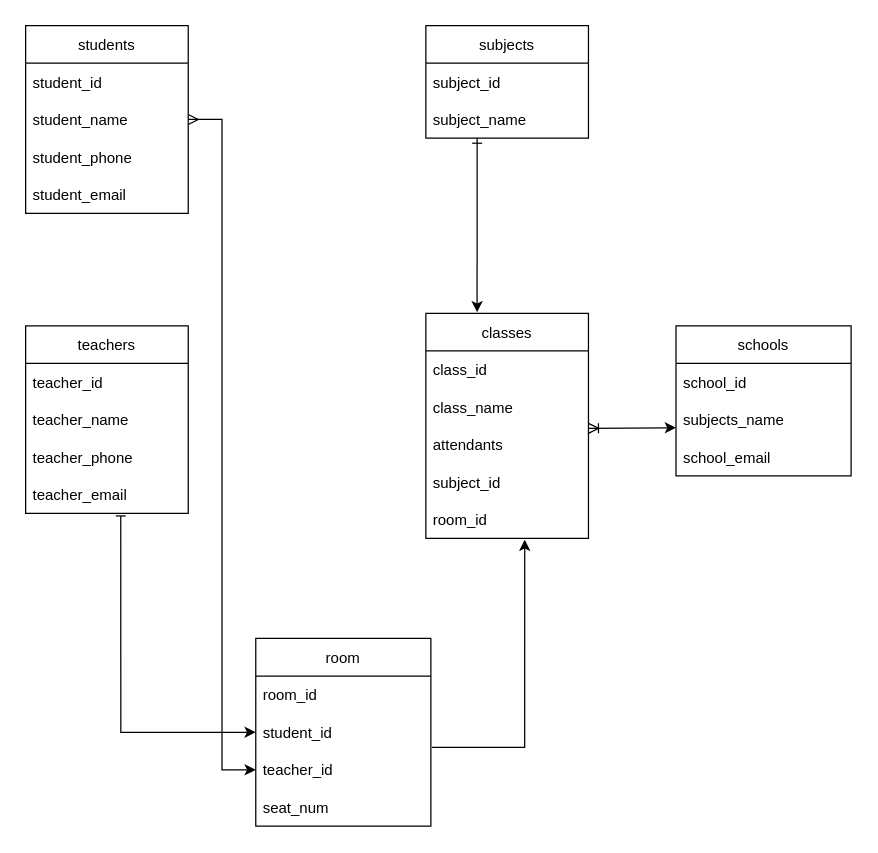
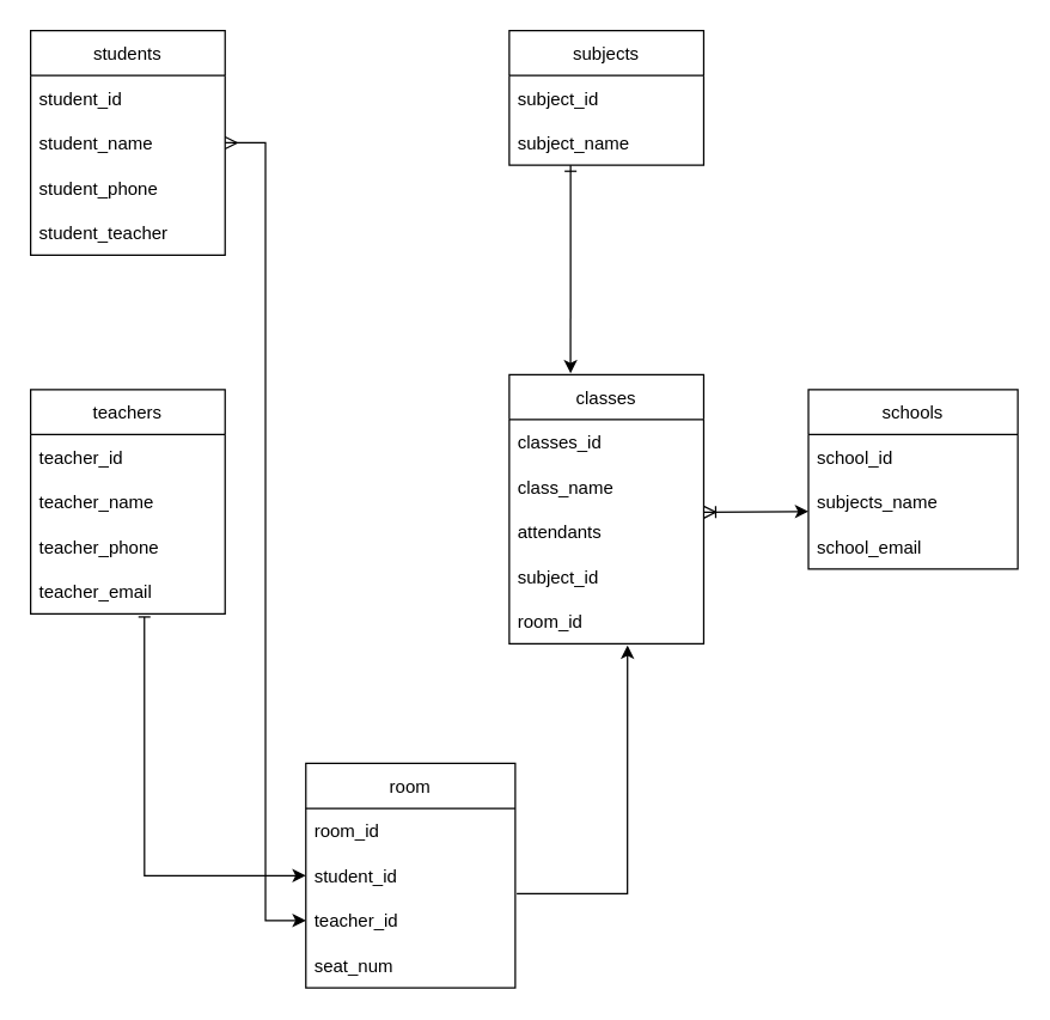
  <mxCell id="0" />
  <mxCell id="1" parent="0" />
  <mxCell id="2" value="students" style="swimlane;fontStyle=0;childLayout=stackLayout;horizontal=1;startSize=30;horizontalStack=0;resizeParent=1;resizeParentMax=0;resizeLast=0;collapsible=1;marginBottom=0;" parent="1" vertex="1"><mxGeometry x="20" y="20" width="130" height="150" as="geometry"><mxRectangle x="110" y="90" width="80" height="30" as="alternateBounds" /></mxGeometry></mxCell>
  <mxCell id="3" value="student_id" style="text;strokeColor=none;fillColor=none;align=left;verticalAlign=middle;spacingLeft=4;spacingRight=4;overflow=hidden;points=[[0,0.5],[1,0.5]];portConstraint=eastwest;rotatable=0;" parent="2" vertex="1"><mxGeometry y="30" width="130" height="30" as="geometry" /></mxCell>
  <mxCell id="4" value="student_name" style="text;strokeColor=none;fillColor=none;align=left;verticalAlign=middle;spacingLeft=4;spacingRight=4;overflow=hidden;points=[[0,0.5],[1,0.5]];portConstraint=eastwest;rotatable=0;" parent="2" vertex="1"><mxGeometry y="60" width="130" height="30" as="geometry" /></mxCell>
  <mxCell id="5" value="student_phone" style="text;strokeColor=none;fillColor=none;align=left;verticalAlign=middle;spacingLeft=4;spacingRight=4;overflow=hidden;points=[[0,0.5],[1,0.5]];portConstraint=eastwest;rotatable=0;" parent="2" vertex="1"><mxGeometry y="90" width="130" height="30" as="geometry" /></mxCell>
- <mxCell id="6" value="student_email" style="text;strokeColor=none;fillColor=none;align=left;verticalAlign=middle;spacingLeft=4;spacingRight=4;overflow=hidden;points=[[0,0.5],[1,0.5]];portConstraint=eastwest;rotatable=0;" parent="2" vertex="1"><mxGeometry y="120" width="130" height="30" as="geometry" /></mxCell>
+ <mxCell id="6" value="student_teacher" style="text;strokeColor=none;fillColor=none;align=left;verticalAlign=middle;spacingLeft=4;spacingRight=4;overflow=hidden;points=[[0,0.5],[1,0.5]];portConstraint=eastwest;rotatable=0;" parent="2" vertex="1"><mxGeometry y="120" width="130" height="30" as="geometry" /></mxCell>
  <mxCell id="7" value="subjects" style="swimlane;fontStyle=0;childLayout=stackLayout;horizontal=1;startSize=30;horizontalStack=0;resizeParent=1;resizeParentMax=0;resizeLast=0;collapsible=1;marginBottom=0;" parent="1" vertex="1"><mxGeometry x="340" y="20" width="130" height="90" as="geometry"><mxRectangle x="110" y="90" width="80" height="30" as="alternateBounds" /></mxGeometry></mxCell>
  <mxCell id="8" value="subject_id" style="text;strokeColor=none;fillColor=none;align=left;verticalAlign=middle;spacingLeft=4;spacingRight=4;overflow=hidden;points=[[0,0.5],[1,0.5]];portConstraint=eastwest;rotatable=0;" parent="7" vertex="1"><mxGeometry y="30" width="130" height="30" as="geometry" /></mxCell>
  <mxCell id="9" value="subject_name" style="text;strokeColor=none;fillColor=none;align=left;verticalAlign=middle;spacingLeft=4;spacingRight=4;overflow=hidden;points=[[0,0.5],[1,0.5]];portConstraint=eastwest;rotatable=0;" parent="7" vertex="1"><mxGeometry y="60" width="130" height="30" as="geometry" /></mxCell>
  <mxCell id="10" value="classes" style="swimlane;fontStyle=0;childLayout=stackLayout;horizontal=1;startSize=30;horizontalStack=0;resizeParent=1;resizeParentMax=0;resizeLast=0;collapsible=1;marginBottom=0;" parent="1" vertex="1"><mxGeometry x="340" y="250" width="130" height="180" as="geometry"><mxRectangle x="110" y="90" width="80" height="30" as="alternateBounds" /></mxGeometry></mxCell>
- <mxCell id="11" value="class_id" style="text;strokeColor=none;fillColor=none;align=left;verticalAlign=middle;spacingLeft=4;spacingRight=4;overflow=hidden;points=[[0,0.5],[1,0.5]];portConstraint=eastwest;rotatable=0;" parent="10" vertex="1"><mxGeometry y="30" width="130" height="30" as="geometry" /></mxCell>
+ <mxCell id="11" value="classes_id" style="text;strokeColor=none;fillColor=none;align=left;verticalAlign=middle;spacingLeft=4;spacingRight=4;overflow=hidden;points=[[0,0.5],[1,0.5]];portConstraint=eastwest;rotatable=0;" parent="10" vertex="1"><mxGeometry y="30" width="130" height="30" as="geometry" /></mxCell>
  <mxCell id="12" value="class_name" style="text;strokeColor=none;fillColor=none;align=left;verticalAlign=middle;spacingLeft=4;spacingRight=4;overflow=hidden;points=[[0,0.5],[1,0.5]];portConstraint=eastwest;rotatable=0;" parent="10" vertex="1"><mxGeometry y="60" width="130" height="30" as="geometry" /></mxCell>
  <mxCell id="13" value="attendants" style="text;strokeColor=none;fillColor=none;align=left;verticalAlign=middle;spacingLeft=4;spacingRight=4;overflow=hidden;points=[[0,0.5],[1,0.5]];portConstraint=eastwest;rotatable=0;" vertex="1" parent="10"><mxGeometry y="90" width="130" height="30" as="geometry" /></mxCell>
  <mxCell id="14" value="subject_id" style="text;strokeColor=none;fillColor=none;align=left;verticalAlign=middle;spacingLeft=4;spacingRight=4;overflow=hidden;points=[[0,0.5],[1,0.5]];portConstraint=eastwest;rotatable=0;" parent="10" vertex="1"><mxGeometry y="120" width="130" height="30" as="geometry" /></mxCell>
  <mxCell id="15" value="room_id" style="text;strokeColor=none;fillColor=none;align=left;verticalAlign=middle;spacingLeft=4;spacingRight=4;overflow=hidden;points=[[0,0.5],[1,0.5]];portConstraint=eastwest;rotatable=0;" parent="10" vertex="1"><mxGeometry y="150" width="130" height="30" as="geometry" /></mxCell>
  <mxCell id="16" value="teachers" style="swimlane;fontStyle=0;childLayout=stackLayout;horizontal=1;startSize=30;horizontalStack=0;resizeParent=1;resizeParentMax=0;resizeLast=0;collapsible=1;marginBottom=0;" parent="1" vertex="1"><mxGeometry x="20" y="260" width="130" height="150" as="geometry"><mxRectangle x="110" y="90" width="80" height="30" as="alternateBounds" /></mxGeometry></mxCell>
  <mxCell id="17" value="teacher_id" style="text;strokeColor=none;fillColor=none;align=left;verticalAlign=middle;spacingLeft=4;spacingRight=4;overflow=hidden;points=[[0,0.5],[1,0.5]];portConstraint=eastwest;rotatable=0;" parent="16" vertex="1"><mxGeometry y="30" width="130" height="30" as="geometry" /></mxCell>
  <mxCell id="18" value="teacher_name" style="text;strokeColor=none;fillColor=none;align=left;verticalAlign=middle;spacingLeft=4;spacingRight=4;overflow=hidden;points=[[0,0.5],[1,0.5]];portConstraint=eastwest;rotatable=0;" parent="16" vertex="1"><mxGeometry y="60" width="130" height="30" as="geometry" /></mxCell>
  <mxCell id="19" value="teacher_phone" style="text;strokeColor=none;fillColor=none;align=left;verticalAlign=middle;spacingLeft=4;spacingRight=4;overflow=hidden;points=[[0,0.5],[1,0.5]];portConstraint=eastwest;rotatable=0;" parent="16" vertex="1"><mxGeometry y="90" width="130" height="30" as="geometry" /></mxCell>
  <mxCell id="20" value="teacher_email" style="text;strokeColor=none;fillColor=none;align=left;verticalAlign=middle;spacingLeft=4;spacingRight=4;overflow=hidden;points=[[0,0.5],[1,0.5]];portConstraint=eastwest;rotatable=0;" parent="16" vertex="1"><mxGeometry y="120" width="130" height="30" as="geometry" /></mxCell>
  <mxCell id="21" value="" style="endArrow=classic;html=1;rounded=0;exitX=1;exitY=0.5;exitDx=0;exitDy=0;entryX=0;entryY=0.5;entryDx=0;entryDy=0;edgeStyle=orthogonalEdgeStyle;startArrow=ERmany;startFill=0;" parent="1" source="4" target="32" edge="1"><mxGeometry width="50" height="50" relative="1" as="geometry"><mxPoint x="150" y="300" as="sourcePoint" /><mxPoint x="200" y="250" as="targetPoint" /></mxGeometry></mxCell>
  <mxCell id="22" value="" style="endArrow=classic;html=1;rounded=0;exitX=0.585;exitY=1.067;exitDx=0;exitDy=0;exitPerimeter=0;startArrow=baseDash;startFill=0;entryX=0;entryY=0.5;entryDx=0;entryDy=0;edgeStyle=orthogonalEdgeStyle;" parent="1" source="20" target="31" edge="1"><mxGeometry width="50" height="50" relative="1" as="geometry"><mxPoint x="150" y="300" as="sourcePoint" /><mxPoint x="340" y="341" as="targetPoint" /><Array as="points"><mxPoint x="96" y="585" /></Array></mxGeometry></mxCell>
  <mxCell id="23" value="" style="endArrow=classic;html=1;rounded=0;startArrow=ERone;startFill=0;entryX=0.315;entryY=-0.005;entryDx=0;entryDy=0;entryPerimeter=0;" parent="1" target="10" edge="1"><mxGeometry width="50" height="50" relative="1" as="geometry"><mxPoint x="381" y="110" as="sourcePoint" /><mxPoint x="380" y="250" as="targetPoint" /></mxGeometry></mxCell>
  <mxCell id="24" value="schools" style="swimlane;fontStyle=0;childLayout=stackLayout;horizontal=1;startSize=30;horizontalStack=0;resizeParent=1;resizeParentMax=0;resizeLast=0;collapsible=1;marginBottom=0;" parent="1" vertex="1"><mxGeometry x="540" y="260" width="140" height="120" as="geometry" /></mxCell>
  <mxCell id="25" value="school_id" style="text;strokeColor=none;fillColor=none;align=left;verticalAlign=middle;spacingLeft=4;spacingRight=4;overflow=hidden;points=[[0,0.5],[1,0.5]];portConstraint=eastwest;rotatable=0;" parent="24" vertex="1"><mxGeometry y="30" width="140" height="30" as="geometry" /></mxCell>
  <mxCell id="26" value="subjects_name" style="text;strokeColor=none;fillColor=none;align=left;verticalAlign=middle;spacingLeft=4;spacingRight=4;overflow=hidden;points=[[0,0.5],[1,0.5]];portConstraint=eastwest;rotatable=0;" parent="24" vertex="1"><mxGeometry y="60" width="140" height="30" as="geometry" /></mxCell>
  <mxCell id="27" value="school_email" style="text;strokeColor=none;fillColor=none;align=left;verticalAlign=middle;spacingLeft=4;spacingRight=4;overflow=hidden;points=[[0,0.5],[1,0.5]];portConstraint=eastwest;rotatable=0;" parent="24" vertex="1"><mxGeometry y="90" width="140" height="30" as="geometry" /></mxCell>
  <mxCell id="28" value="" style="endArrow=classic;html=1;rounded=0;entryX=0;entryY=0.717;entryDx=0;entryDy=0;entryPerimeter=0;startArrow=ERoneToMany;startFill=0;" parent="1" target="26" edge="1"><mxGeometry width="50" height="50" relative="1" as="geometry"><mxPoint x="470" y="342" as="sourcePoint" /><mxPoint x="320" y="260" as="targetPoint" /></mxGeometry></mxCell>
  <mxCell id="29" value="room" style="swimlane;fontStyle=0;childLayout=stackLayout;horizontal=1;startSize=30;horizontalStack=0;resizeParent=1;resizeParentMax=0;resizeLast=0;collapsible=1;marginBottom=0;" parent="1" vertex="1"><mxGeometry x="204" y="510" width="140" height="150" as="geometry" /></mxCell>
  <mxCell id="30" value="room_id" style="text;strokeColor=none;fillColor=none;align=left;verticalAlign=middle;spacingLeft=4;spacingRight=4;overflow=hidden;points=[[0,0.5],[1,0.5]];portConstraint=eastwest;rotatable=0;" parent="29" vertex="1"><mxGeometry y="30" width="140" height="30" as="geometry" /></mxCell>
  <mxCell id="31" value="student_id" style="text;strokeColor=none;fillColor=none;align=left;verticalAlign=middle;spacingLeft=4;spacingRight=4;overflow=hidden;points=[[0,0.5],[1,0.5]];portConstraint=eastwest;rotatable=0;" parent="29" vertex="1"><mxGeometry y="60" width="140" height="30" as="geometry" /></mxCell>
  <mxCell id="32" value="teacher_id" style="text;strokeColor=none;fillColor=none;align=left;verticalAlign=middle;spacingLeft=4;spacingRight=4;overflow=hidden;points=[[0,0.5],[1,0.5]];portConstraint=eastwest;rotatable=0;" parent="29" vertex="1"><mxGeometry y="90" width="140" height="30" as="geometry" /></mxCell>
  <mxCell id="33" value="seat_num" style="text;strokeColor=none;fillColor=none;align=left;verticalAlign=middle;spacingLeft=4;spacingRight=4;overflow=hidden;points=[[0,0.5],[1,0.5]];portConstraint=eastwest;rotatable=0;" parent="29" vertex="1"><mxGeometry y="120" width="140" height="30" as="geometry" /></mxCell>
  <mxCell id="34" value="" style="endArrow=classic;html=1;rounded=0;exitX=1.007;exitY=-0.1;exitDx=0;exitDy=0;exitPerimeter=0;entryX=0.608;entryY=1.033;entryDx=0;entryDy=0;entryPerimeter=0;edgeStyle=orthogonalEdgeStyle;" parent="1" source="32" target="15" edge="1"><mxGeometry width="50" height="50" relative="1" as="geometry"><mxPoint x="350" y="620" as="sourcePoint" /><mxPoint x="419.95" y="440.99" as="targetPoint" /></mxGeometry></mxCell>
